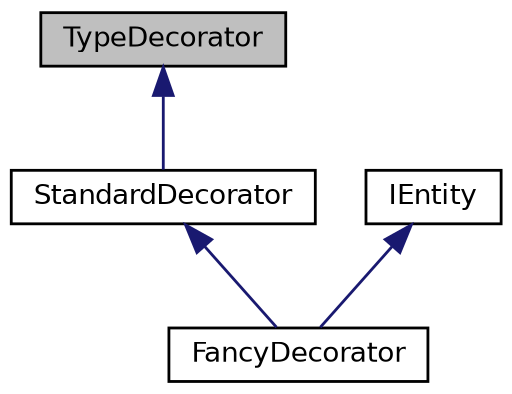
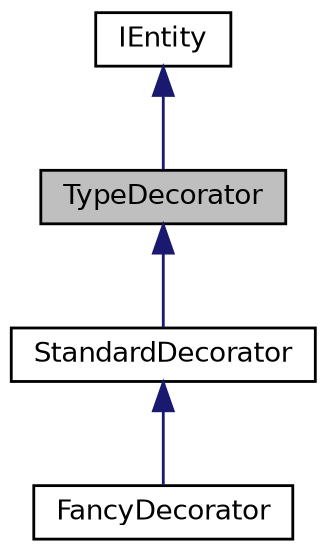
  digraph {
    node [color=black fillcolor=white fontname=Helvetica fontsize=10 shape=record style=filled]
    edge [color=midnightblue dir=back fontname=Helvetica fontsize=10 labelfontname=Helvetica labelfontsize=10 style=solid]
    n1 [fillcolor=grey75 fontcolor=black height=0.2 label=TypeDecorator width=0.4]
    n2 [height=0.2 label=StandardDecorator width=0.4]
    n3 [height=0.2 label=FancyDecorator width=0.4]
    n4 [height=0.2 label=IEntity width=0.4]
    n1 -> n2
    n2 -> n3
-   n4 -> n3
+   n4 -> n1
  }
